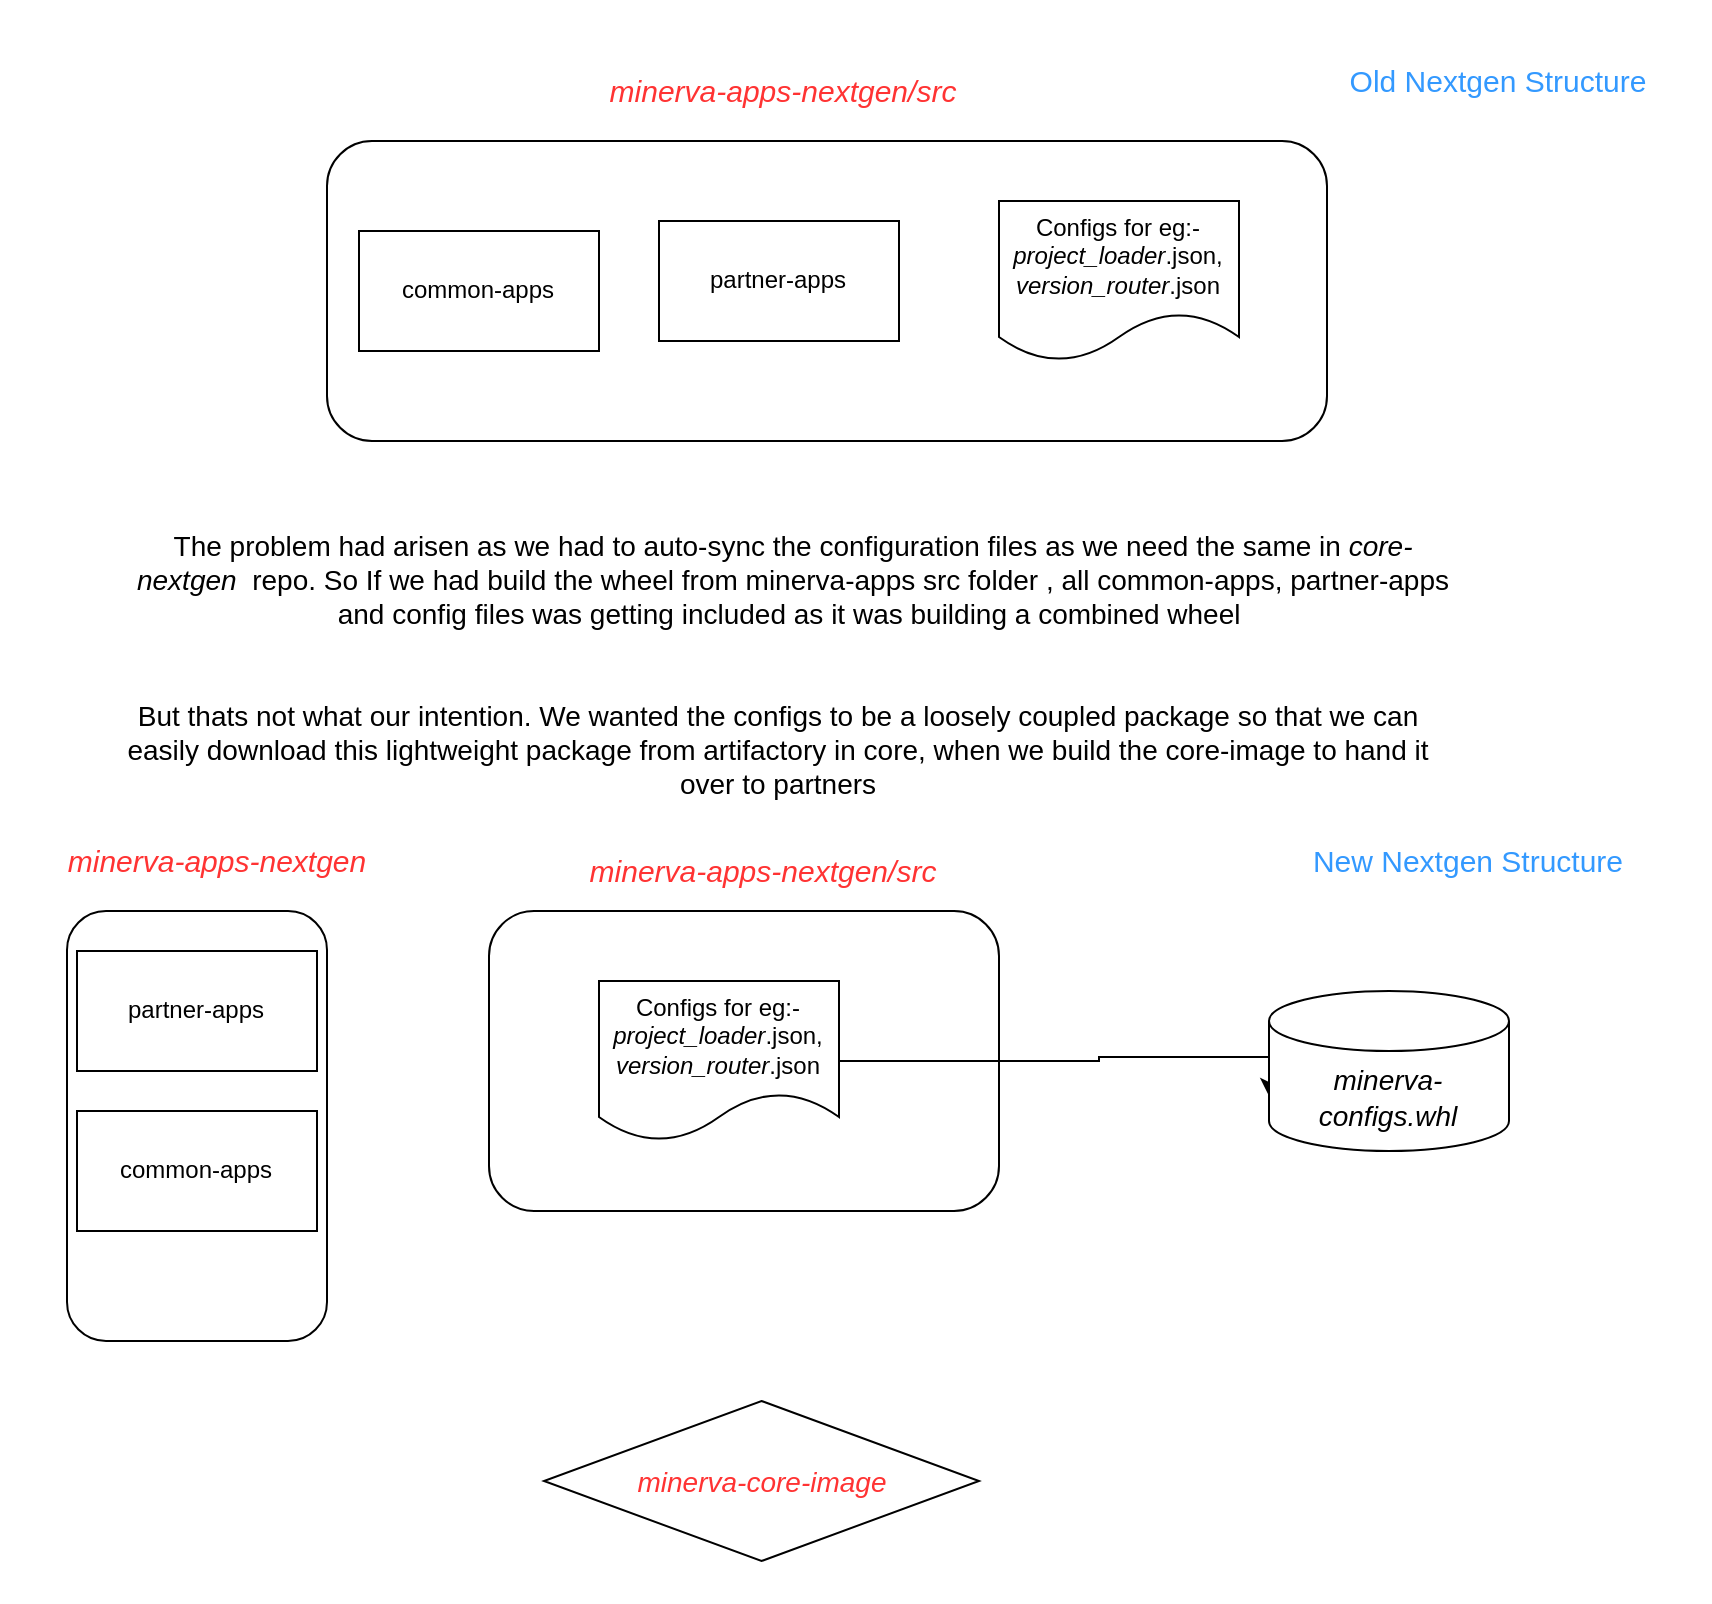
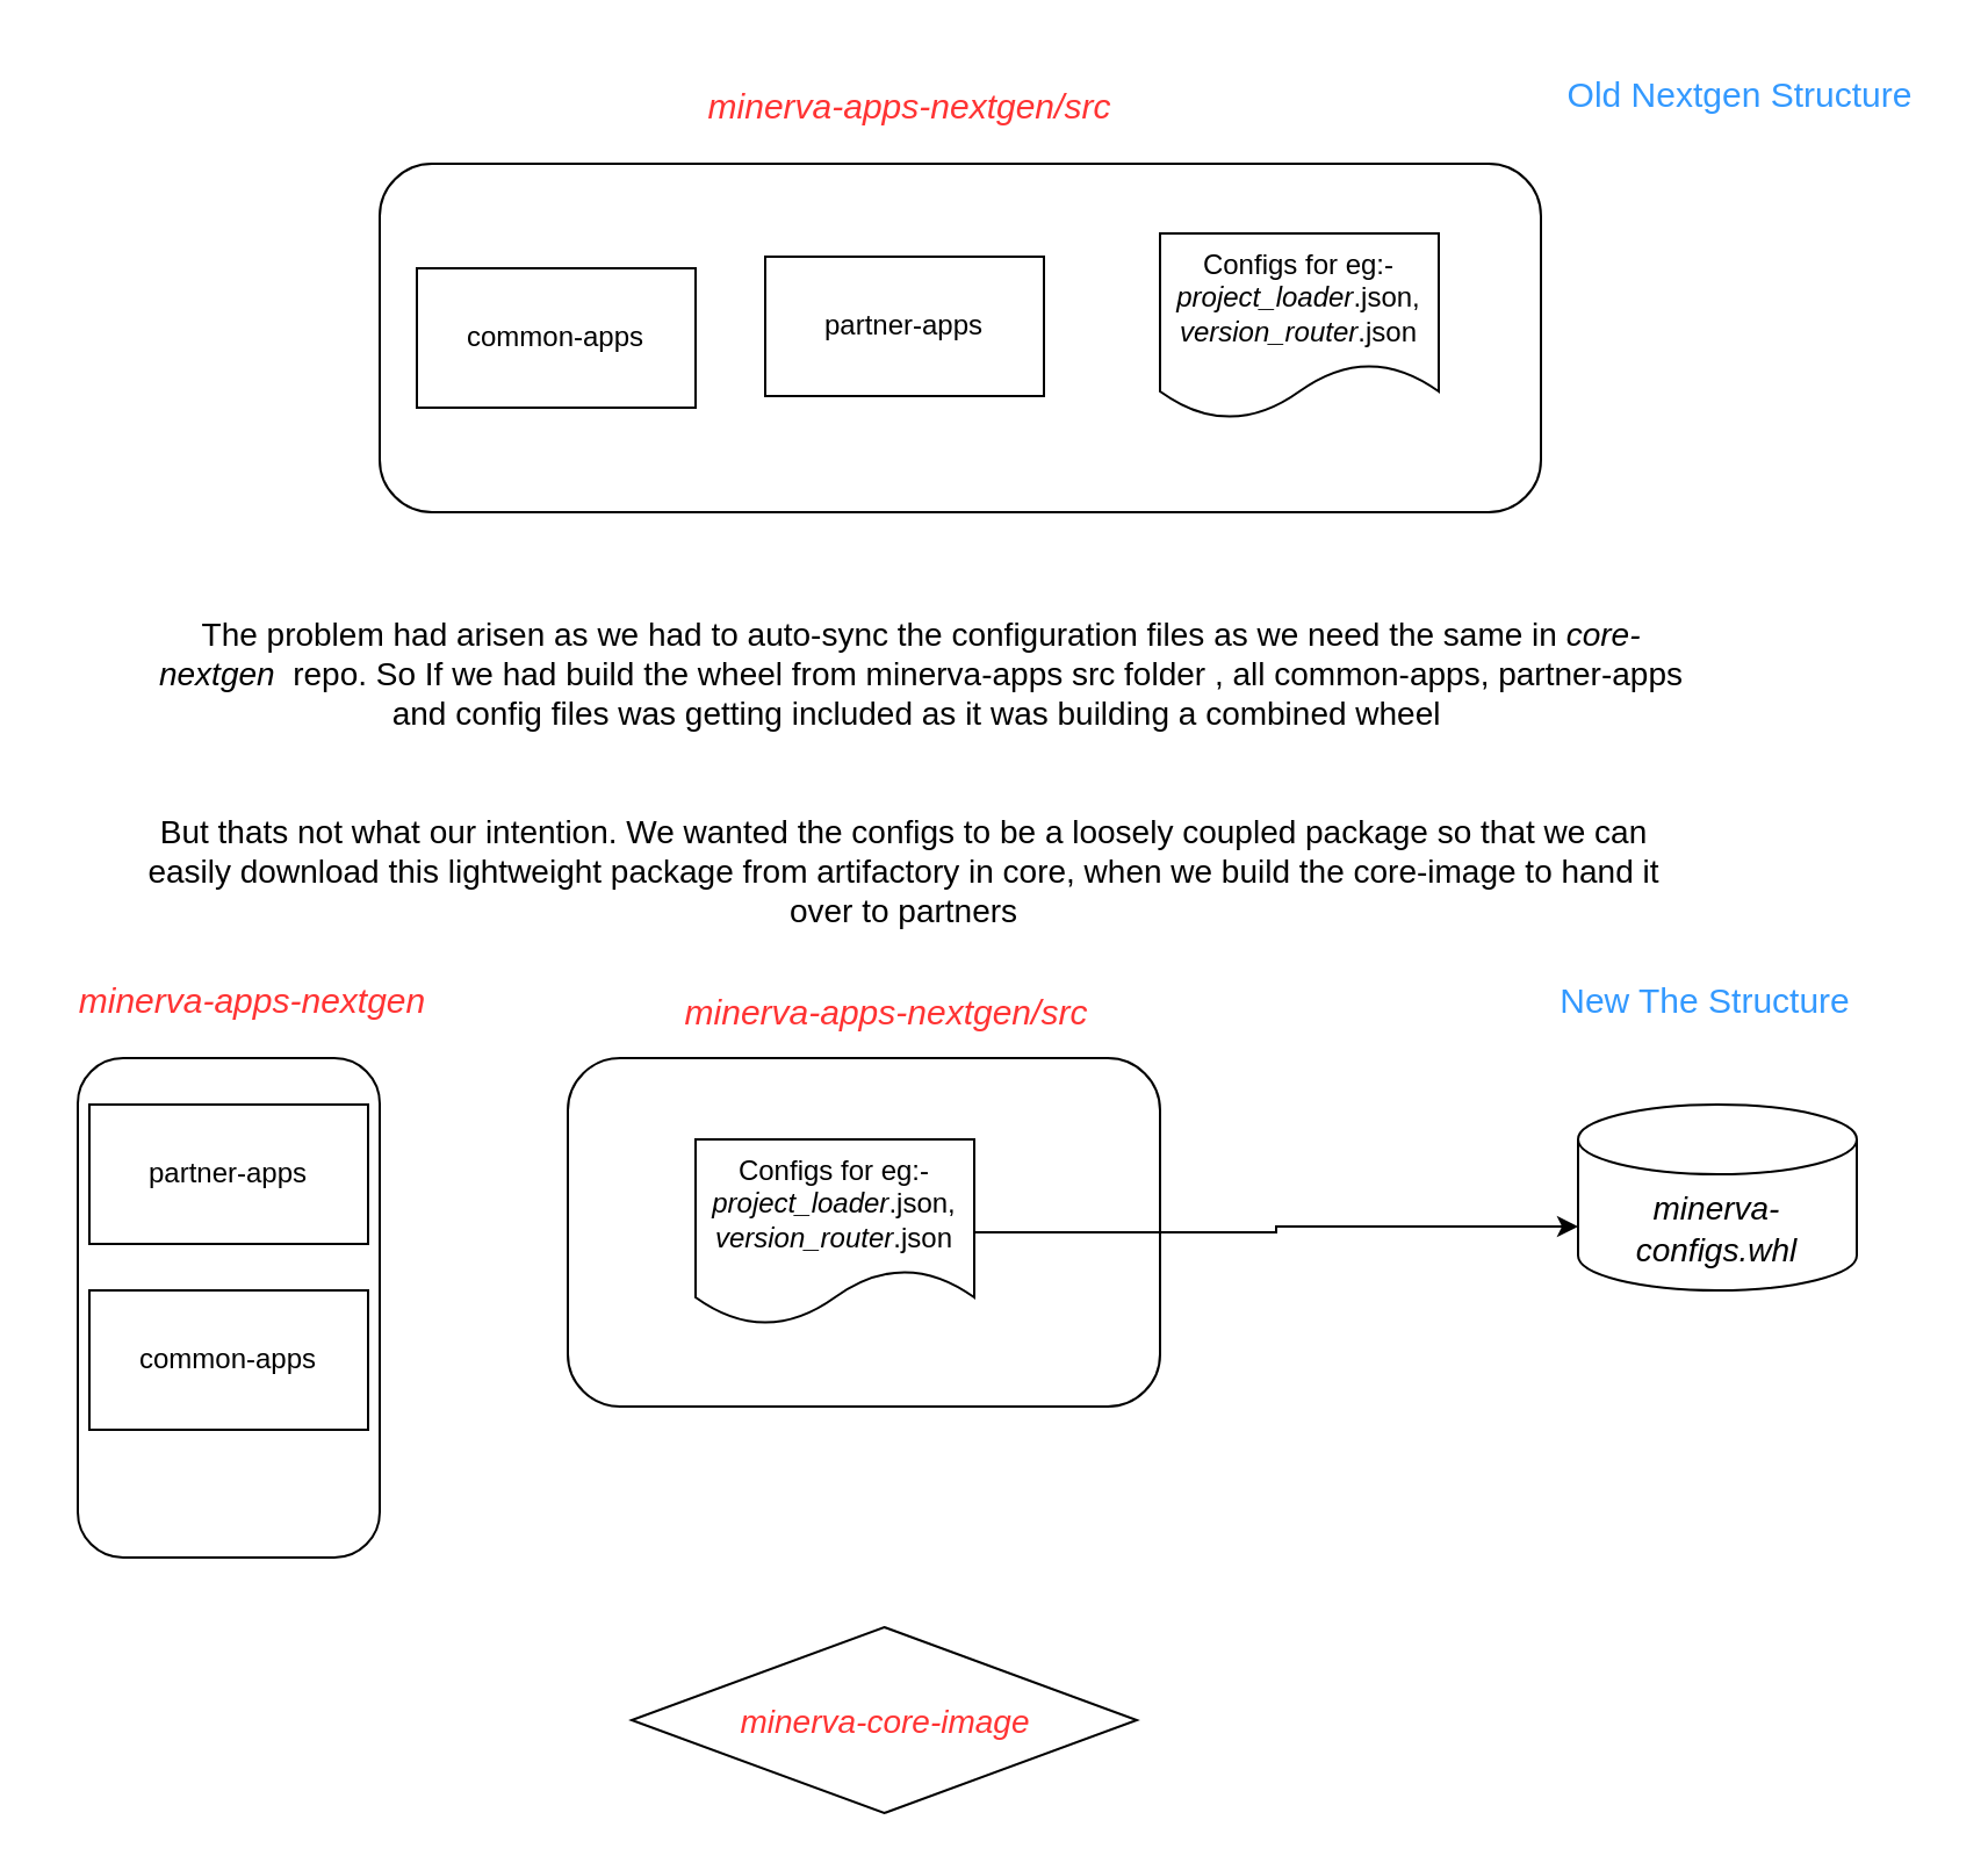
  <mxCell id="0" />
  <mxCell id="1" parent="0" />
  <mxCell id="2" value="" style="rounded=1;whiteSpace=wrap;html=1;" vertex="1" parent="1"><mxGeometry x="163" y="70" width="500" height="150" as="geometry" /></mxCell>
  <mxCell id="3" value="common-apps" style="rounded=0;whiteSpace=wrap;html=1;" vertex="1" parent="1"><mxGeometry x="179" y="115" width="120" height="60" as="geometry" /></mxCell>
  <mxCell id="4" value="partner-apps" style="rounded=0;whiteSpace=wrap;html=1;" vertex="1" parent="1"><mxGeometry x="329" y="110" width="120" height="60" as="geometry" /></mxCell>
  <mxCell id="5" value="Configs for eg:- &lt;i&gt;project_loader&lt;/i&gt;.json, &lt;i&gt;version_router&lt;/i&gt;.json" style="shape=document;whiteSpace=wrap;html=1;boundedLbl=1;" vertex="1" parent="1"><mxGeometry x="499" y="100" width="120" height="80" as="geometry" /></mxCell>
  <mxCell id="6" value="&lt;font style=&quot;font-size: 14px&quot;&gt;The problem had arisen as we had to auto-sync the configuration files as we need the same in &lt;i&gt;core-nextgen&amp;nbsp;&lt;/i&gt;&amp;nbsp;repo. So If we had build the wheel from minerva-apps src folder , all common-apps, partner-apps and config files was getting included as it was building a combined wheel&amp;nbsp;&lt;/font&gt;" style="text;html=1;strokeColor=none;fillColor=none;align=center;verticalAlign=middle;whiteSpace=wrap;rounded=0;" vertex="1" parent="1"><mxGeometry x="64" y="260" width="665" height="60" as="geometry" /></mxCell>
  <mxCell id="7" value="&lt;font style=&quot;font-size: 14px&quot;&gt;But thats not what our intention. We wanted the configs to be a loosely coupled package so that we can easily download this lightweight package from artifactory in core, when we build the core-image to hand it over to partners&lt;/font&gt;" style="text;html=1;strokeColor=none;fillColor=none;align=center;verticalAlign=middle;whiteSpace=wrap;rounded=0;" vertex="1" parent="1"><mxGeometry x="59" y="350" width="660" height="50" as="geometry" /></mxCell>
  <mxCell id="8" value="" style="rounded=1;whiteSpace=wrap;html=1;" vertex="1" parent="1"><mxGeometry x="244" y="455" width="255" height="150" as="geometry" /></mxCell>
  <mxCell id="9" style="edgeStyle=orthogonalEdgeStyle;rounded=0;orthogonalLoop=1;jettySize=auto;html=1;entryX=0;entryY=0;entryDx=0;entryDy=52.5;entryPerimeter=0;fontSize=15;fontColor=#FF3333;" edge="1" parent="1" source="10" target="12"><mxGeometry relative="1" as="geometry"><Array as="points"><mxPoint x="549" y="530" /><mxPoint x="549" y="528" /></Array></mxGeometry></mxCell>
  <mxCell id="10" value="Configs for eg:- &lt;i&gt;project_loader&lt;/i&gt;.json, &lt;i&gt;version_router&lt;/i&gt;.json" style="shape=document;whiteSpace=wrap;html=1;boundedLbl=1;" vertex="1" parent="1"><mxGeometry x="299" y="490" width="120" height="80" as="geometry" /></mxCell>
  <mxCell id="11" value="&lt;font color=&quot;#3399ff&quot;&gt;Old Nextgen Structure&lt;/font&gt;" style="text;html=1;strokeColor=none;fillColor=none;align=center;verticalAlign=middle;whiteSpace=wrap;rounded=0;fontSize=15;" vertex="1" parent="1"><mxGeometry x="664" y="20" width="170" height="40" as="geometry" /></mxCell>
- <mxCell id="12" value="&lt;font color=&quot;#000000&quot;&gt;&lt;span style=&quot;font-size: 14px&quot;&gt;&lt;i&gt;minerva-configs.whl&lt;/i&gt;&lt;/span&gt;&lt;/font&gt;" style="shape=cylinder3;whiteSpace=wrap;html=1;boundedLbl=1;backgroundOutline=1;size=15;fontSize=15;fontColor=#FF3333;" vertex="1" parent="1"><mxGeometry x="634" y="495" width="120" height="80" as="geometry" /></mxCell>
+ <mxCell id="12" value="&lt;font color=&quot;#000000&quot;&gt;&lt;span style=&quot;font-size: 14px&quot;&gt;&lt;i&gt;minerva-configs.whl&lt;/i&gt;&lt;/span&gt;&lt;/font&gt;" style="shape=cylinder3;whiteSpace=wrap;html=1;boundedLbl=1;backgroundOutline=1;size=15;fontSize=15;fontColor=#FF3333;" vertex="1" parent="1"><mxGeometry x="679" y="475" width="120" height="80" as="geometry" /></mxCell>
  <mxCell id="13" value="&lt;span style=&quot;font-size: 14px&quot;&gt;&lt;i&gt;minerva-core-image&lt;/i&gt;&lt;/span&gt;" style="rhombus;whiteSpace=wrap;html=1;fontSize=15;fontColor=#FF3333;" vertex="1" parent="1"><mxGeometry x="271.5" y="700" width="217.5" height="80" as="geometry" /></mxCell>
  <mxCell id="14" value="" style="rounded=1;whiteSpace=wrap;html=1;fontSize=15;fontColor=#FF3333;" vertex="1" parent="1"><mxGeometry x="33" y="455" width="130" height="215" as="geometry" /></mxCell>
  <mxCell id="15" value="partner-apps" style="rounded=0;whiteSpace=wrap;html=1;" vertex="1" parent="1"><mxGeometry x="38" y="475" width="120" height="60" as="geometry" /></mxCell>
  <mxCell id="16" value="common-apps" style="rounded=0;whiteSpace=wrap;html=1;" vertex="1" parent="1"><mxGeometry x="38" y="555" width="120" height="60" as="geometry" /></mxCell>
  <mxCell id="17" value="&lt;i&gt;minerva-apps-nextgen&lt;/i&gt;" style="text;html=1;strokeColor=none;fillColor=none;align=center;verticalAlign=middle;whiteSpace=wrap;rounded=0;fontSize=15;fontColor=#FF3333;" vertex="1" parent="1"><mxGeometry x="20.5" y="415" width="175" height="30" as="geometry" /></mxCell>
  <mxCell id="18" value="&lt;i&gt;minerva-apps-nextgen/src&lt;/i&gt;" style="text;html=1;strokeColor=none;fillColor=none;align=center;verticalAlign=middle;whiteSpace=wrap;rounded=0;fontSize=15;fontColor=#FF3333;" vertex="1" parent="1"><mxGeometry x="274" y="420" width="215" height="30" as="geometry" /></mxCell>
  <mxCell id="19" value="&lt;i&gt;minerva-apps-nextgen/src&lt;/i&gt;" style="text;html=1;strokeColor=none;fillColor=none;align=center;verticalAlign=middle;whiteSpace=wrap;rounded=0;fontSize=15;fontColor=#FF3333;" vertex="1" parent="1"><mxGeometry x="284" y="30" width="215" height="30" as="geometry" /></mxCell>
- <mxCell id="20" value="&lt;font color=&quot;#3399ff&quot;&gt;New Nextgen Structure&lt;/font&gt;" style="text;html=1;strokeColor=none;fillColor=none;align=center;verticalAlign=middle;whiteSpace=wrap;rounded=0;fontSize=15;" vertex="1" parent="1"><mxGeometry x="649" y="410" width="170" height="40" as="geometry" /></mxCell>
+ <mxCell id="20" value="&lt;font color=&quot;#3399ff&quot;&gt;New The Structure&lt;/font&gt;" style="text;html=1;strokeColor=none;fillColor=none;align=center;verticalAlign=middle;whiteSpace=wrap;rounded=0;fontSize=15;" vertex="1" parent="1"><mxGeometry x="649" y="410" width="170" height="40" as="geometry" /></mxCell>
